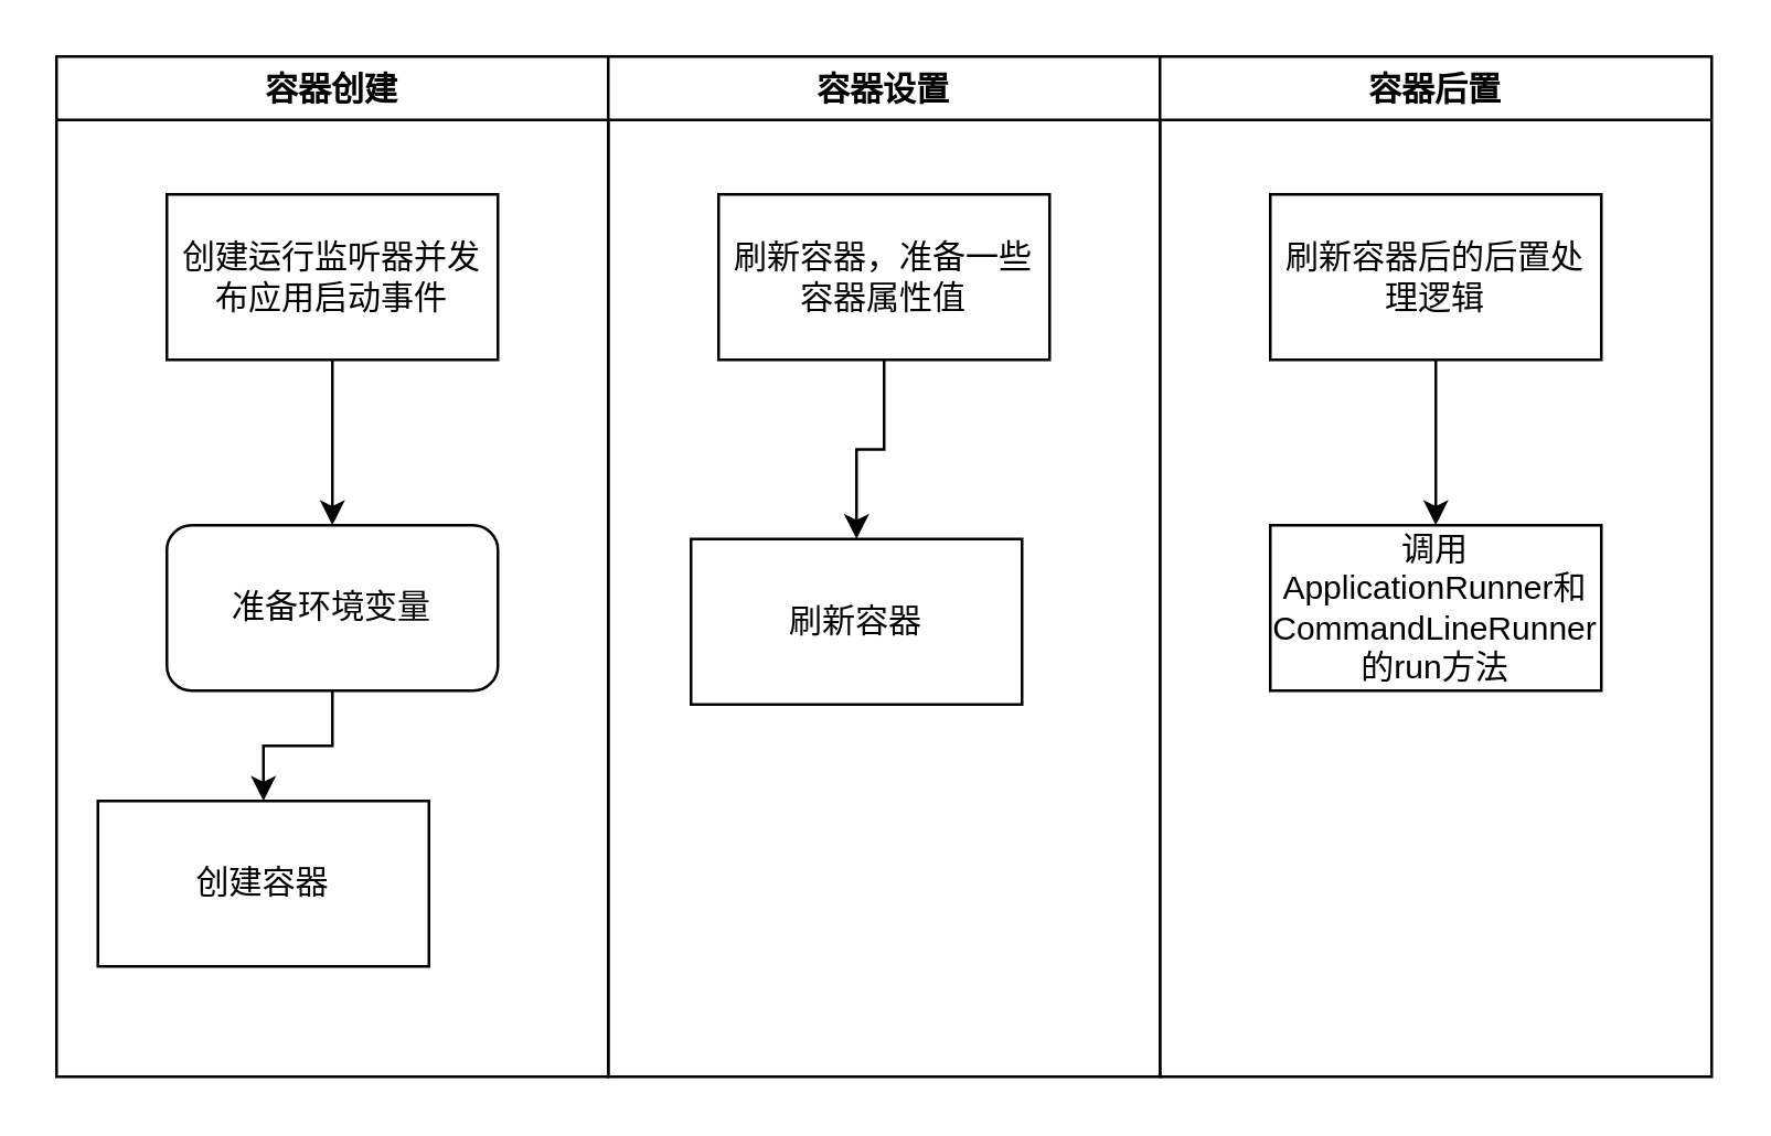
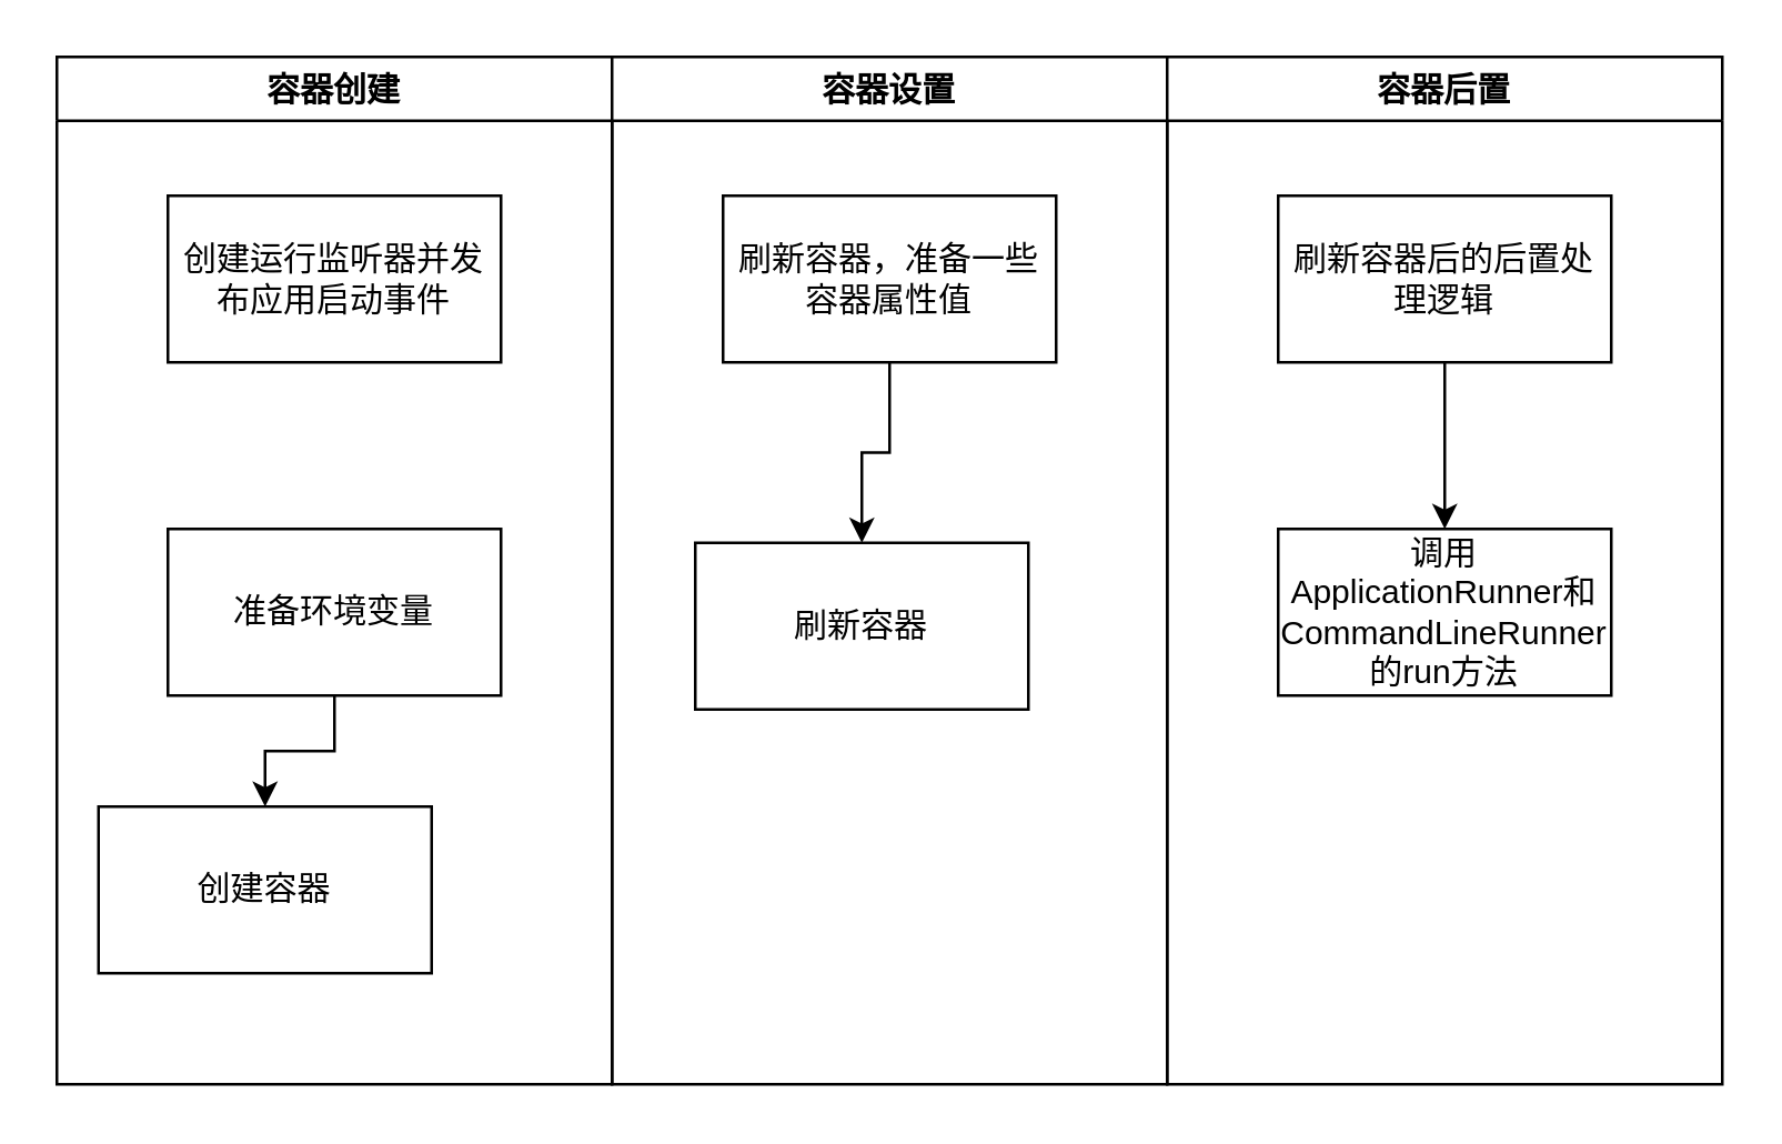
  <mxCell id="0" />
  <mxCell id="1" parent="0" />
  <mxCell id="2" value="容器创建" style="swimlane;" parent="1" vertex="1"><mxGeometry x="20" y="20" width="200" height="370" as="geometry" /></mxCell>
  <mxCell id="3" value="创建运行监听器并发布应用启动事件" style="rounded=0;whiteSpace=wrap;html=1;" vertex="1" parent="2"><mxGeometry x="40" y="50" width="120" height="60" as="geometry" /></mxCell>
  <mxCell id="4" value="创建容器" style="whiteSpace=wrap;html=1;rounded=0;" vertex="1" parent="2"><mxGeometry x="15" y="270" width="120" height="60" as="geometry" /></mxCell>
- <mxCell id="5" value="准备环境变量" style="whiteSpace=wrap;html=1;rounded=1;" vertex="1" parent="2"><mxGeometry x="40" y="170" width="120" height="60" as="geometry" /></mxCell>
- <mxCell id="6" value="" style="edgeStyle=orthogonalEdgeStyle;rounded=0;orthogonalLoop=1;jettySize=auto;html=1;" edge="1" parent="2" source="3" target="5"><mxGeometry relative="1" as="geometry" /></mxCell>
+ <mxCell id="5" value="准备环境变量" style="whiteSpace=wrap;html=1;rounded=0;" vertex="1" parent="2"><mxGeometry x="40" y="170" width="120" height="60" as="geometry" /></mxCell>
  <mxCell id="7" value="" style="edgeStyle=orthogonalEdgeStyle;rounded=0;orthogonalLoop=1;jettySize=auto;html=1;" edge="1" parent="2" source="5" target="4"><mxGeometry relative="1" as="geometry" /></mxCell>
  <mxCell id="8" value="容器设置" style="swimlane;startSize=23;" parent="1" vertex="1"><mxGeometry x="220" y="20" width="200" height="370" as="geometry" /></mxCell>
  <mxCell id="9" value="" style="edgeStyle=orthogonalEdgeStyle;rounded=0;orthogonalLoop=1;jettySize=auto;html=1;" edge="1" parent="8" source="10" target="11"><mxGeometry relative="1" as="geometry" /></mxCell>
  <mxCell id="10" value="刷新容器，准备一些容器属性值" style="rounded=0;whiteSpace=wrap;html=1;" vertex="1" parent="8"><mxGeometry x="40" y="50" width="120" height="60" as="geometry" /></mxCell>
  <mxCell id="11" value="刷新容器" style="whiteSpace=wrap;html=1;rounded=0;" vertex="1" parent="8"><mxGeometry x="30" y="175" width="120" height="60" as="geometry" /></mxCell>
  <mxCell id="12" value="容器后置" style="swimlane;startSize=23;" parent="1" vertex="1"><mxGeometry x="420" y="20" width="200" height="370" as="geometry" /></mxCell>
  <mxCell id="13" value="" style="edgeStyle=orthogonalEdgeStyle;rounded=0;orthogonalLoop=1;jettySize=auto;html=1;" edge="1" parent="12" source="14" target="15"><mxGeometry relative="1" as="geometry" /></mxCell>
  <mxCell id="14" value="刷新容器后的后置处理逻辑" style="whiteSpace=wrap;html=1;" vertex="1" parent="12"><mxGeometry x="40" y="50" width="120" height="60" as="geometry" /></mxCell>
  <mxCell id="15" value="调用ApplicationRunner和CommandLineRunner的run方法" style="whiteSpace=wrap;html=1;" vertex="1" parent="12"><mxGeometry x="40" y="170" width="120" height="60" as="geometry" /></mxCell>
